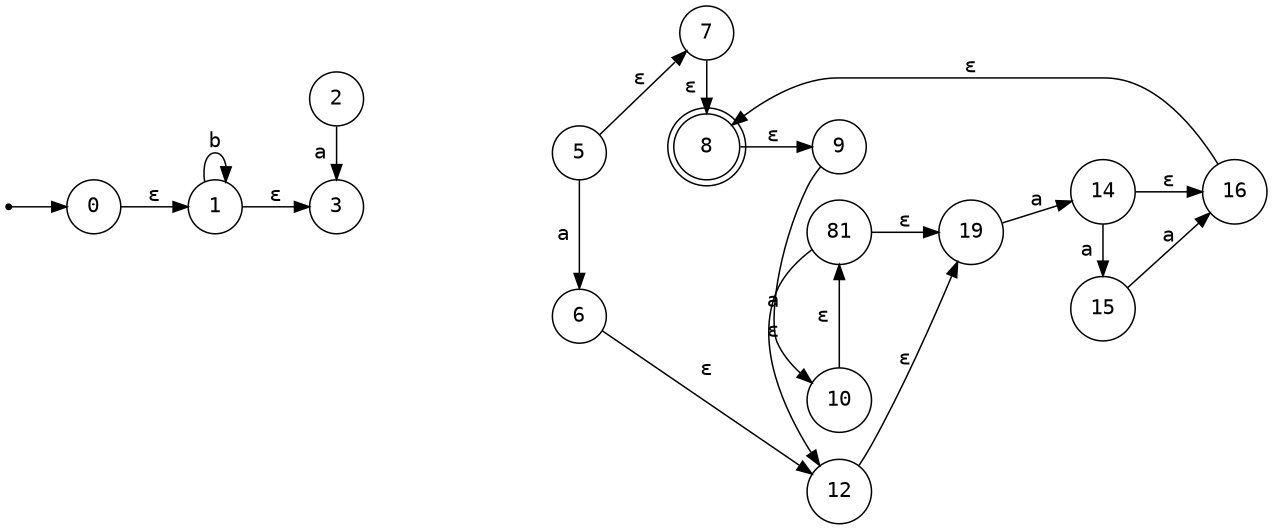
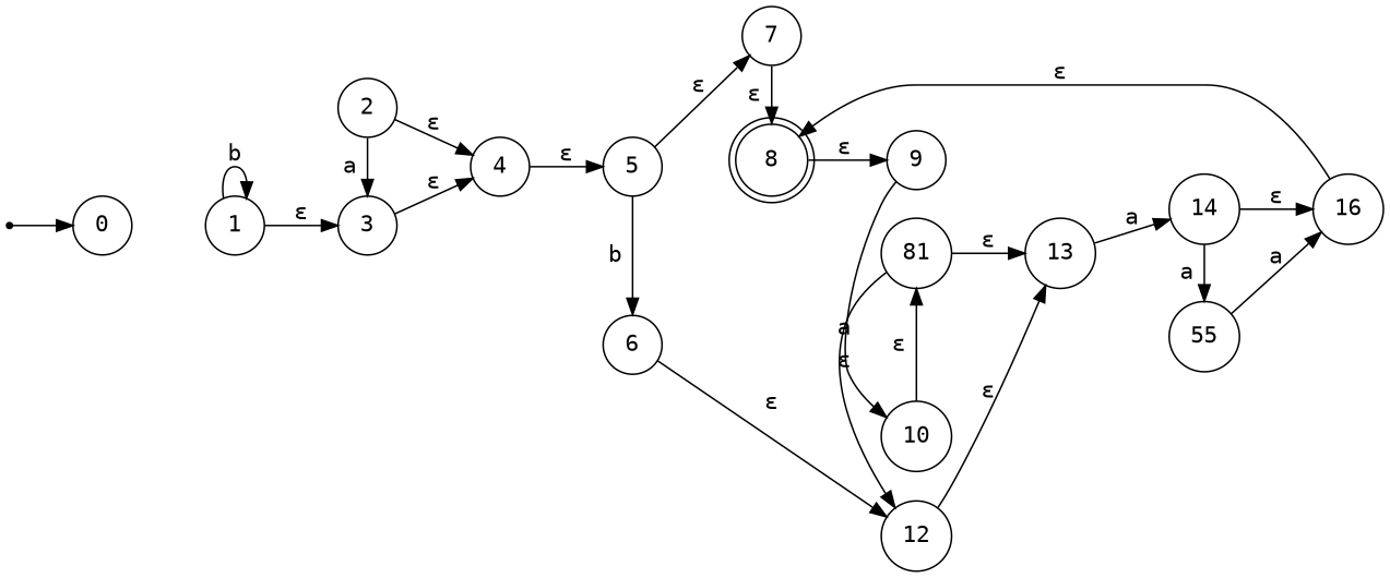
  digraph {
    fontname="DejaVu Sans Mono"
    rankdir=LR
    node [fontname="DejaVu Sans Mono" shape=circle]
    edge [fontname="DejaVu Sans Mono"]
    2
    3
    5
    6
    7
    8 [peripheries=2]
    9
    10
    n9 [label=81]
    12
-   15
+   15 [label=55]
    14
-   13 [label=19]
+   4
+   13
    16
    s [shape=point]
    0
    1
    subgraph sub_1 {
      rank=same
      2
      3
    }
    subgraph sub_2 {
      rank=same
      5
      6
    }
    subgraph sub_3 {
      rank=same
      7
      8
    }
    subgraph sub_4 {
      rank=same
      9
      10
      n9
      12
    }
    subgraph sub_5 {
      rank=same
      15
      14
    }
    2 -> 3 [label=a]
-   5 -> 6 [label=a]
+   2 -> 4 [label="ε"]
+   3 -> 4 [label="ε"]
+   5 -> 6 [label=b]
    5 -> 7 [label="ε"]
    6 -> 12 [label="ε"]
    7 -> 8 [label="ε"]
    8 -> 9 [label="ε"]
    9 -> 10 [label="ε"]
    10 -> n9 [label="ε"]
    n9 -> 12 [label=a]
    n9 -> 13 [label="ε"]
    12 -> 13 [label="ε"]
    15 -> 16 [label=a]
    14 -> 15 [label=a]
    14 -> 16 [label="ε"]
+   4 -> 5 [label="ε"]
    13 -> 14 [label=a]
    16 -> 8 [label="ε"]
    s -> 0
-   0 -> 1 [label="ε"]
    1 -> 3 [label="ε"]
    1 -> 1 [label=b]
  }
